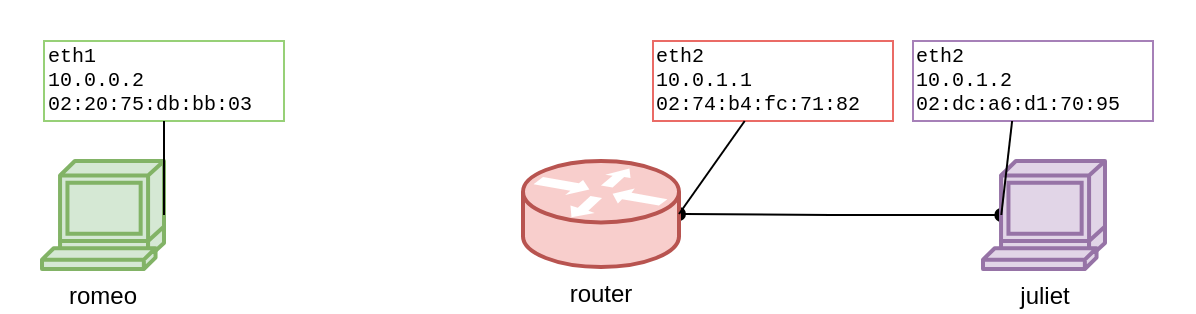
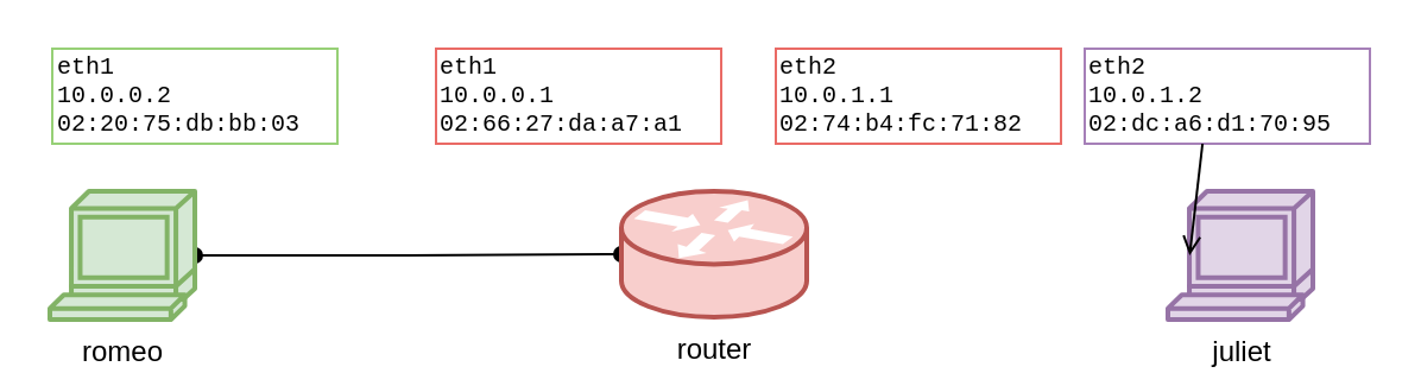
  <mxCell id="0" />
  <mxCell id="1" parent="0" />
+ <mxCell id="2" style="edgeStyle=orthogonalEdgeStyle;rounded=0;html=1;entryX=0;entryY=0.5;entryPerimeter=0;jettySize=auto;orthogonalLoop=1;strokeColor=#000000;endArrow=oval;endFill=1;startArrow=oval;startFill=1;endSize=6;startSize=6;targetPerimeterSpacing=0;sourcePerimeterSpacing=0;" parent="1" source="3" target="6" edge="1"><mxGeometry relative="1" as="geometry" /></mxCell>
  <mxCell id="3" value="romeo" style="shape=mxgraph.cisco.computers_and_peripherals.terminal;html=1;dashed=0;fillColor=#d5e8d4;strokeColor=#82b366;strokeWidth=2;verticalLabelPosition=bottom;verticalAlign=top;align=center;outlineConnect=0;" parent="1" vertex="1"><mxGeometry x="20.5" y="80" width="61" height="54" as="geometry" /></mxCell>
- <mxCell id="4" style="edgeStyle=orthogonalEdgeStyle;rounded=0;html=1;exitX=0.15;exitY=0.5;exitPerimeter=0;entryX=1;entryY=0.5;entryPerimeter=0;endArrow=oval;endFill=1;jettySize=auto;orthogonalLoop=1;strokeColor=#000000;startArrow=oval;startFill=1;" parent="1" source="5" target="6" edge="1"><mxGeometry relative="1" as="geometry" /></mxCell>
  <mxCell id="5" value="juliet&lt;br&gt;" style="shape=mxgraph.cisco.computers_and_peripherals.terminal;html=1;dashed=0;fillColor=#e1d5e7;strokeColor=#9673a6;strokeWidth=2;verticalLabelPosition=bottom;verticalAlign=top;align=center;outlineConnect=0;" parent="1" vertex="1"><mxGeometry x="491" y="80" width="61" height="54" as="geometry" /></mxCell>
  <mxCell id="6" value="router" style="shape=mxgraph.cisco.routers.router;html=1;dashed=0;fillColor=#f8cecc;strokeColor=#b85450;strokeWidth=2;verticalLabelPosition=bottom;verticalAlign=top;align=center;outlineConnect=0;" parent="1" vertex="1"><mxGeometry x="261" y="80" width="78" height="53" as="geometry" /></mxCell>
+ <mxCell id="7" value="eth1&lt;br style=&quot;font-size: 10px&quot;&gt;10.0.0.1&lt;br style=&quot;font-size: 10px&quot;&gt;02:66:27:da:a7:a1" style="text;html=1;resizable=0;points=[];autosize=1;align=left;verticalAlign=top;spacingTop=-4;fontFamily=Courier New;fontSize=10;rounded=0;strokeColor=#EA6B66;" parent="1" vertex="1"><mxGeometry x="183" y="20" width="120" height="40" as="geometry" /></mxCell>
  <mxCell id="8" value="eth2&lt;br style=&quot;font-size: 10px&quot;&gt;10.0.1.1&lt;br style=&quot;font-size: 10px&quot;&gt;02:74:b4:fc:71:82" style="text;html=1;resizable=0;points=[];autosize=1;align=left;verticalAlign=top;spacingTop=-4;fontFamily=Courier New;fontSize=10;strokeColor=#EA6B66;" parent="1" vertex="1"><mxGeometry x="326" y="20" width="120" height="40" as="geometry" /></mxCell>
  <mxCell id="9" value="eth1&lt;br&gt;10.0.0.2&lt;br&gt;02:20:75:db:bb:03" style="text;html=1;resizable=0;points=[];autosize=1;align=left;verticalAlign=top;spacingTop=-4;fontSize=10;fontFamily=Courier New;strokeColor=#97D077;" parent="1" vertex="1"><mxGeometry x="21.5" y="20" width="120" height="40" as="geometry" /></mxCell>
  <mxCell id="10" value="eth2&lt;br&gt;10.0.1.2&lt;br&gt;02:dc:a6:d1:70:95" style="text;html=1;resizable=0;points=[];autosize=1;align=left;verticalAlign=top;spacingTop=-4;fontSize=10;fontFamily=Courier New;strokeColor=#A680B8;" parent="1" vertex="1"><mxGeometry x="456" y="20" width="120" height="40" as="geometry" /></mxCell>
- <mxCell id="11" value="" style="endArrow=none;html=1;strokeColor=#000000;fontFamily=Courier New;fontSize=10;entryX=1;entryY=0.5;entryPerimeter=0;" parent="1" source="9" target="3" edge="1"><mxGeometry width="50" height="50" relative="1" as="geometry"><mxPoint x="23" y="224" as="sourcePoint" /><mxPoint x="73" y="174" as="targetPoint" /></mxGeometry></mxCell>
- <mxCell id="12" value="" style="endArrow=none;html=1;strokeColor=#000000;fontFamily=Courier New;fontSize=10;exitX=1;exitY=0.5;exitPerimeter=0;" parent="1" source="6" target="8" edge="1"><mxGeometry width="50" height="50" relative="1" as="geometry"><mxPoint x="339" y="174" as="sourcePoint" /><mxPoint x="389" y="124" as="targetPoint" /></mxGeometry></mxCell>
- <mxCell id="13" value="" style="endArrow=none;html=1;strokeColor=#000000;fontFamily=Courier New;fontSize=10;exitX=0.413;exitY=1;exitPerimeter=0;entryX=0.15;entryY=0.5;entryPerimeter=0;" parent="1" source="10" target="5" edge="1"><mxGeometry width="50" height="50" relative="1" as="geometry"><mxPoint x="393" y="194" as="sourcePoint" /><mxPoint x="463" y="94" as="targetPoint" /></mxGeometry></mxCell>
+ <mxCell id="13" value="" style="endArrow=open;html=1;strokeColor=#000000;fontFamily=Courier New;fontSize=10;exitX=0.413;exitY=1;exitPerimeter=0;entryX=0.15;entryY=0.5;entryPerimeter=0;" parent="1" source="10" target="5" edge="1"><mxGeometry width="50" height="50" relative="1" as="geometry"><mxPoint x="393" y="194" as="sourcePoint" /><mxPoint x="463" y="94" as="targetPoint" /></mxGeometry></mxCell>
